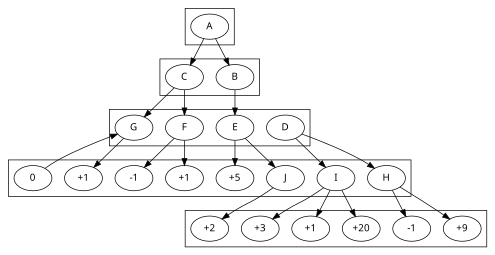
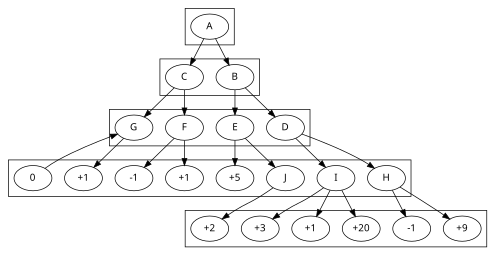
  digraph {
    fontname="Noto Sans"
    node [fontname="Noto Sans"]
    edge [fontname="Noto Sans"]
    n1 [label=A]
    n2 [label=B]
    n3 [label=C]
    n4 [label=D]
    n5 [label=E]
    n6 [label=F]
    n7 [label=G]
    n8 [label=H]
    n9 [label=I]
    n10 [label=J]
    n11 [label="+5"]
    n12 [label="+1"]
    n13 [label=-1]
    n14 [label="+1"]
    n15 [label=0]
    n16 [label="+9"]
    n17 [label=-1]
    n18 [label="+20"]
    n19 [label="+1"]
    n20 [label="+3"]
    n21 [label="+2"]
    subgraph cluster_1 {
      n1
    }
    subgraph cluster_2 {
      n2
      n3
    }
    subgraph cluster_3 {
      n4
      n5
      n6
      n7
    }
    subgraph cluster_4 {
      n8
      n9
      n10
      n11
      n12
      n13
      n14
      n15
    }
    subgraph cluster_5 {
      n16
      n17
      n18
      n19
      n20
      n21
    }
    n1 -> n2
    n1 -> n3
+   n2 -> n4
    n2 -> n5
    n3 -> n6
    n3 -> n7
    n4 -> n8
    n4 -> n9
    n5 -> n10
    n5 -> n11
    n6 -> n12
    n6 -> n13
    n7 -> n14
    n8 -> n16
    n8 -> n17
    n9 -> n18
    n9 -> n19
    n9 -> n20
    n10 -> n21
    n15 -> n7
  }
